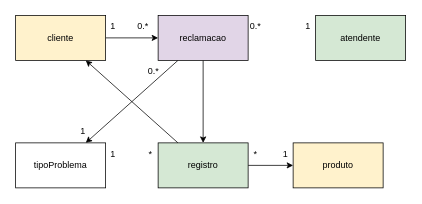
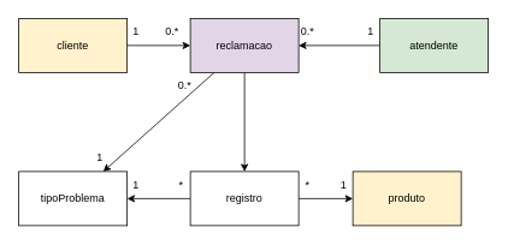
  <mxCell id="0" />
  <mxCell id="1" parent="0" />
  <mxCell id="2" value="" style="edgeStyle=none;html=1;" edge="1" parent="1" source="3" target="6"><mxGeometry relative="1" as="geometry" /></mxCell>
  <mxCell id="3" value="cliente" style="whiteSpace=wrap;html=1;fillColor=#fff2cc;" vertex="1" parent="1"><mxGeometry x="20" y="20" width="120" height="60" as="geometry" /></mxCell>
  <mxCell id="4" value="" style="edgeStyle=none;html=1;" edge="1" parent="1" source="6" target="19"><mxGeometry relative="1" as="geometry" /></mxCell>
  <mxCell id="5" value="" style="edgeStyle=none;html=1;" edge="1" parent="1" source="6" target="7"><mxGeometry relative="1" as="geometry" /></mxCell>
  <mxCell id="6" value="reclamacao" style="whiteSpace=wrap;html=1;fillColor=#e1d5e7;" vertex="1" parent="1"><mxGeometry x="210" y="20" width="120" height="60" as="geometry" /></mxCell>
  <mxCell id="7" value="tipoProblema" style="whiteSpace=wrap;html=1;" vertex="1" parent="1"><mxGeometry x="20" y="190" width="120" height="60" as="geometry" /></mxCell>
+ <mxCell id="8" value="" style="edgeStyle=none;html=1;" edge="1" parent="1" source="9" target="6"><mxGeometry relative="1" as="geometry" /></mxCell>
  <mxCell id="9" value="atendente" style="whiteSpace=wrap;html=1;fillColor=#d5e8d4;" vertex="1" parent="1"><mxGeometry x="420" y="20" width="120" height="60" as="geometry" /></mxCell>
  <mxCell id="10" value="produto" style="whiteSpace=wrap;html=1;fillColor=#fff2cc;" vertex="1" parent="1"><mxGeometry x="390" y="190" width="120" height="60" as="geometry" /></mxCell>
  <mxCell id="11" value="1" style="text;strokeColor=none;align=center;fillColor=none;html=1;verticalAlign=middle;whiteSpace=wrap;rounded=0;" vertex="1" parent="1"><mxGeometry x="120" y="20" width="60" height="30" as="geometry" /></mxCell>
  <mxCell id="12" value="0.*" style="text;strokeColor=none;align=center;fillColor=none;html=1;verticalAlign=middle;whiteSpace=wrap;rounded=0;" vertex="1" parent="1"><mxGeometry x="160" y="20" width="60" height="30" as="geometry" /></mxCell>
  <mxCell id="13" value="0.*" style="text;strokeColor=none;align=center;fillColor=none;html=1;verticalAlign=middle;whiteSpace=wrap;rounded=0;" vertex="1" parent="1"><mxGeometry x="310" y="20" width="60" height="30" as="geometry" /></mxCell>
  <mxCell id="14" value="1" style="text;strokeColor=none;align=center;fillColor=none;html=1;verticalAlign=middle;whiteSpace=wrap;rounded=0;" vertex="1" parent="1"><mxGeometry x="380" y="20" width="60" height="30" as="geometry" /></mxCell>
  <mxCell id="15" value="1" style="text;strokeColor=none;align=center;fillColor=none;html=1;verticalAlign=middle;whiteSpace=wrap;rounded=0;" vertex="1" parent="1"><mxGeometry x="80" y="160" width="60" height="30" as="geometry" /></mxCell>
  <mxCell id="16" value="0.*" style="text;strokeColor=none;align=center;fillColor=none;html=1;verticalAlign=middle;whiteSpace=wrap;rounded=0;" vertex="1" parent="1"><mxGeometry x="174" y="80" width="60" height="30" as="geometry" /></mxCell>
- <mxCell id="17" value="" style="edgeStyle=none;html=1;" edge="1" parent="1" source="19" target="3"><mxGeometry relative="1" as="geometry" /></mxCell>
+ <mxCell id="17" value="" style="edgeStyle=none;html=1;entryX=1;entryY=0.5;entryDx=0;entryDy=0;" edge="1" parent="1" source="19" target="7"><mxGeometry relative="1" as="geometry" /></mxCell>
  <mxCell id="18" value="" style="edgeStyle=none;html=1;" edge="1" parent="1" source="19" target="10"><mxGeometry relative="1" as="geometry" /></mxCell>
- <mxCell id="19" value="registro" style="whiteSpace=wrap;html=1;fillColor=#d5e8d4;" vertex="1" parent="1"><mxGeometry x="210" y="190" width="120" height="60" as="geometry" /></mxCell>
+ <mxCell id="19" value="registro" style="whiteSpace=wrap;html=1;" vertex="1" parent="1"><mxGeometry x="210" y="190" width="120" height="60" as="geometry" /></mxCell>
  <mxCell id="20" value="*" style="text;strokeColor=none;align=center;fillColor=none;html=1;verticalAlign=middle;whiteSpace=wrap;rounded=0;" vertex="1" parent="1"><mxGeometry x="170" y="190" width="60" height="30" as="geometry" /></mxCell>
  <mxCell id="21" value="1" style="text;strokeColor=none;align=center;fillColor=none;html=1;verticalAlign=middle;whiteSpace=wrap;rounded=0;" vertex="1" parent="1"><mxGeometry x="120" y="190" width="60" height="30" as="geometry" /></mxCell>
  <mxCell id="22" value="1" style="text;strokeColor=none;align=center;fillColor=none;html=1;verticalAlign=middle;whiteSpace=wrap;rounded=0;" vertex="1" parent="1"><mxGeometry x="350" y="190" width="60" height="30" as="geometry" /></mxCell>
  <mxCell id="23" value="*" style="text;strokeColor=none;align=center;fillColor=none;html=1;verticalAlign=middle;whiteSpace=wrap;rounded=0;" vertex="1" parent="1"><mxGeometry x="310" y="190" width="60" height="30" as="geometry" /></mxCell>
